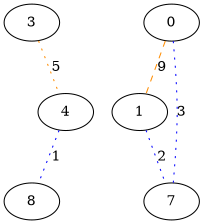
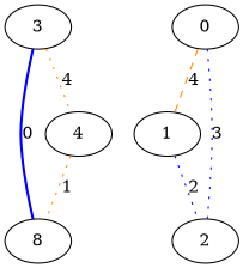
  graph {
    edge [color=blue style=dotted]
    n1 [label=8]
    3
    4
    1
-   2 [label=7]
+   2
    0
-   3 -- 4 [color=darkorange label=5]
-   4 -- n1 [label=1]
+   3 -- n1 [label=0 style=bold]
+   3 -- 4 [color=darkorange label=4]
+   4 -- n1 [color=darkorange label=1]
    1 -- 2 [label=2]
-   0 -- 1 [color=darkorange label=9 style=dashed]
+   0 -- 1 [color=darkorange label=4 style=dashed]
    0 -- 2 [label=3]
  }
